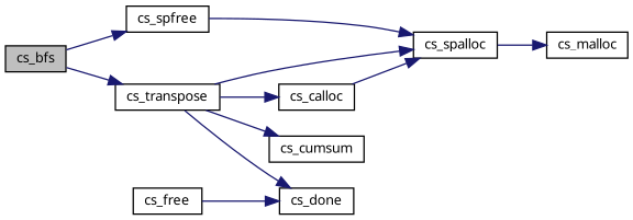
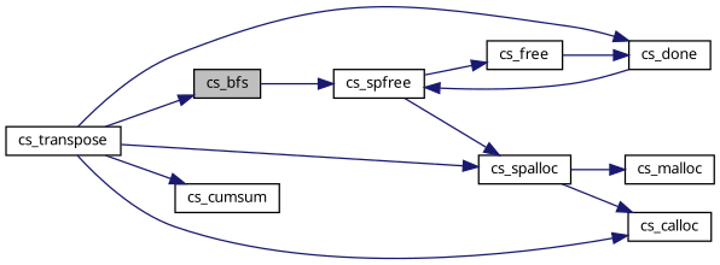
  digraph {
    fontname="Noto Sans"
    rankdir=LR
    node [color=black fillcolor=white fontname="Noto Sans" fontsize=10 shape=record style=filled]
    edge [color=midnightblue fontname="Noto Sans" fontsize=10 labelfontname=FreeSans labelfontsize=10 style=solid]
    n1 [fillcolor=grey75 fontcolor=black height=0.2 label=cs_bfs width=0.4]
    n2 [height=0.2 label=cs_spfree width=0.4]
    n3 [height=0.2 label=cs_transpose width=0.4]
    n4 [height=0.2 label=cs_free width=0.4]
    n5 [height=0.2 label=cs_spalloc width=0.4]
    n6 [height=0.2 label=cs_calloc width=0.4]
    n7 [height=0.2 label=cs_cumsum width=0.4]
    n8 [height=0.2 label=cs_done width=0.4]
    n9 [height=0.2 label=cs_malloc width=0.4]
    n1 -> n2
-   n1 -> n3
+   n3 -> n1
+   n2 -> n4
    n2 -> n5
    n3 -> n5
    n3 -> n6
    n3 -> n7
    n3 -> n8
    n4 -> n8
-   n6 -> n5
+   n5 -> n6
    n5 -> n9
+   n8 -> n2
  }
